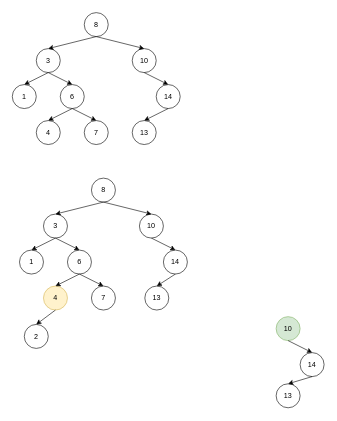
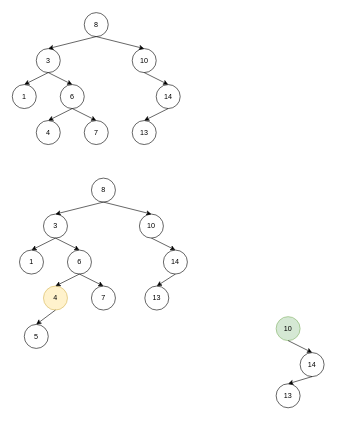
  <mxCell id="0" />
  <mxCell id="1" parent="0" />
  <mxCell id="2" value="8" style="ellipse;whiteSpace=wrap;html=1;aspect=fixed;" vertex="1" parent="1"><mxGeometry x="140" y="20" width="40" height="40" as="geometry" /></mxCell>
  <mxCell id="3" value="3" style="ellipse;whiteSpace=wrap;html=1;aspect=fixed;" vertex="1" parent="1"><mxGeometry x="60" y="80" width="40" height="40" as="geometry" /></mxCell>
  <mxCell id="4" value="10" style="ellipse;whiteSpace=wrap;html=1;aspect=fixed;" vertex="1" parent="1"><mxGeometry x="220" y="80" width="40" height="40" as="geometry" /></mxCell>
  <mxCell id="5" value="1" style="ellipse;whiteSpace=wrap;html=1;aspect=fixed;" vertex="1" parent="1"><mxGeometry x="20" y="140" width="40" height="40" as="geometry" /></mxCell>
  <mxCell id="6" value="6" style="ellipse;whiteSpace=wrap;html=1;aspect=fixed;" vertex="1" parent="1"><mxGeometry x="100" y="140" width="40" height="40" as="geometry" /></mxCell>
  <mxCell id="7" value="4" style="ellipse;whiteSpace=wrap;html=1;aspect=fixed;" vertex="1" parent="1"><mxGeometry x="60" y="200" width="40" height="40" as="geometry" /></mxCell>
  <mxCell id="8" value="14" style="ellipse;whiteSpace=wrap;html=1;aspect=fixed;" vertex="1" parent="1"><mxGeometry x="260" y="140" width="40" height="40" as="geometry" /></mxCell>
  <mxCell id="9" value="7" style="ellipse;whiteSpace=wrap;html=1;aspect=fixed;" vertex="1" parent="1"><mxGeometry x="140" y="200" width="40" height="40" as="geometry" /></mxCell>
  <mxCell id="10" value="13" style="ellipse;whiteSpace=wrap;html=1;aspect=fixed;" vertex="1" parent="1"><mxGeometry x="220" y="200" width="40" height="40" as="geometry" /></mxCell>
  <mxCell id="11" value="" style="endArrow=classic;html=1;rounded=0;exitX=0.5;exitY=1;exitDx=0;exitDy=0;entryX=0.5;entryY=0;entryDx=0;entryDy=0;" edge="1" parent="1" source="2" target="3"><mxGeometry width="50" height="50" relative="1" as="geometry"><mxPoint x="0" y="60" as="sourcePoint" /><mxPoint x="50" y="10" as="targetPoint" /></mxGeometry></mxCell>
  <mxCell id="12" value="" style="endArrow=classic;html=1;rounded=0;entryX=0.5;entryY=0;entryDx=0;entryDy=0;" edge="1" parent="1" target="4"><mxGeometry width="50" height="50" relative="1" as="geometry"><mxPoint x="160" y="60" as="sourcePoint" /><mxPoint x="90" y="90" as="targetPoint" /></mxGeometry></mxCell>
  <mxCell id="13" value="" style="endArrow=classic;html=1;rounded=0;exitX=0.5;exitY=1;exitDx=0;exitDy=0;entryX=0.5;entryY=0;entryDx=0;entryDy=0;" edge="1" parent="1" source="3" target="5"><mxGeometry width="50" height="50" relative="1" as="geometry"><mxPoint x="180" y="80" as="sourcePoint" /><mxPoint x="100" y="100" as="targetPoint" /></mxGeometry></mxCell>
  <mxCell id="14" value="" style="endArrow=classic;html=1;rounded=0;exitX=0.5;exitY=1;exitDx=0;exitDy=0;entryX=0.5;entryY=0;entryDx=0;entryDy=0;" edge="1" parent="1" source="3" target="6"><mxGeometry width="50" height="50" relative="1" as="geometry"><mxPoint x="190" y="90" as="sourcePoint" /><mxPoint x="110" y="110" as="targetPoint" /></mxGeometry></mxCell>
  <mxCell id="15" value="" style="endArrow=classic;html=1;rounded=0;exitX=0.5;exitY=1;exitDx=0;exitDy=0;entryX=0.5;entryY=0;entryDx=0;entryDy=0;" edge="1" parent="1" source="4" target="8"><mxGeometry width="50" height="50" relative="1" as="geometry"><mxPoint x="200" y="100" as="sourcePoint" /><mxPoint x="120" y="120" as="targetPoint" /></mxGeometry></mxCell>
  <mxCell id="16" value="" style="endArrow=classic;html=1;rounded=0;exitX=0.5;exitY=1;exitDx=0;exitDy=0;entryX=0.5;entryY=0;entryDx=0;entryDy=0;" edge="1" parent="1" source="6" target="7"><mxGeometry width="50" height="50" relative="1" as="geometry"><mxPoint x="210" y="110" as="sourcePoint" /><mxPoint x="130" y="130" as="targetPoint" /></mxGeometry></mxCell>
  <mxCell id="17" value="" style="endArrow=classic;html=1;rounded=0;exitX=0.5;exitY=1;exitDx=0;exitDy=0;entryX=0.5;entryY=0;entryDx=0;entryDy=0;" edge="1" parent="1" source="6" target="9"><mxGeometry width="50" height="50" relative="1" as="geometry"><mxPoint x="220" y="120" as="sourcePoint" /><mxPoint x="140" y="140" as="targetPoint" /></mxGeometry></mxCell>
  <mxCell id="18" value="" style="endArrow=classic;html=1;rounded=0;exitX=0.5;exitY=1;exitDx=0;exitDy=0;entryX=0.5;entryY=0;entryDx=0;entryDy=0;" edge="1" parent="1" source="8" target="10"><mxGeometry width="50" height="50" relative="1" as="geometry"><mxPoint x="230" y="130" as="sourcePoint" /><mxPoint x="150" y="150" as="targetPoint" /></mxGeometry></mxCell>
  <mxCell id="19" value="8" style="ellipse;whiteSpace=wrap;html=1;aspect=fixed;" vertex="1" parent="1"><mxGeometry x="152" y="296" width="40" height="40" as="geometry" /></mxCell>
  <mxCell id="20" value="3" style="ellipse;whiteSpace=wrap;html=1;aspect=fixed;" vertex="1" parent="1"><mxGeometry x="72" y="356" width="40" height="40" as="geometry" /></mxCell>
  <mxCell id="21" value="10" style="ellipse;whiteSpace=wrap;html=1;aspect=fixed;" vertex="1" parent="1"><mxGeometry x="232" y="356" width="40" height="40" as="geometry" /></mxCell>
  <mxCell id="22" value="1" style="ellipse;whiteSpace=wrap;html=1;aspect=fixed;" vertex="1" parent="1"><mxGeometry x="32" y="416" width="40" height="40" as="geometry" /></mxCell>
  <mxCell id="23" value="6" style="ellipse;whiteSpace=wrap;html=1;aspect=fixed;" vertex="1" parent="1"><mxGeometry x="112" y="416" width="40" height="40" as="geometry" /></mxCell>
  <mxCell id="24" value="4" style="ellipse;whiteSpace=wrap;html=1;aspect=fixed;fillColor=#fff2cc;strokeColor=#d6b656;" vertex="1" parent="1"><mxGeometry x="72" y="476" width="40" height="40" as="geometry" /></mxCell>
  <mxCell id="25" value="14" style="ellipse;whiteSpace=wrap;html=1;aspect=fixed;" vertex="1" parent="1"><mxGeometry x="272" y="416" width="40" height="40" as="geometry" /></mxCell>
  <mxCell id="26" value="7" style="ellipse;whiteSpace=wrap;html=1;aspect=fixed;" vertex="1" parent="1"><mxGeometry x="152" y="476" width="40" height="40" as="geometry" /></mxCell>
  <mxCell id="27" value="13" style="ellipse;whiteSpace=wrap;html=1;aspect=fixed;" vertex="1" parent="1"><mxGeometry x="241" y="476" width="40" height="40" as="geometry" /></mxCell>
  <mxCell id="28" value="" style="endArrow=classic;html=1;rounded=0;exitX=0.5;exitY=1;exitDx=0;exitDy=0;entryX=0.5;entryY=0;entryDx=0;entryDy=0;" edge="1" parent="1" source="19" target="20"><mxGeometry width="50" height="50" relative="1" as="geometry"><mxPoint x="12" y="336" as="sourcePoint" /><mxPoint x="62" y="286" as="targetPoint" /></mxGeometry></mxCell>
  <mxCell id="29" value="" style="endArrow=classic;html=1;rounded=0;entryX=0.5;entryY=0;entryDx=0;entryDy=0;" edge="1" parent="1" target="21"><mxGeometry width="50" height="50" relative="1" as="geometry"><mxPoint x="172" y="336" as="sourcePoint" /><mxPoint x="102" y="366" as="targetPoint" /></mxGeometry></mxCell>
  <mxCell id="30" value="" style="endArrow=classic;html=1;rounded=0;exitX=0.5;exitY=1;exitDx=0;exitDy=0;entryX=0.5;entryY=0;entryDx=0;entryDy=0;" edge="1" parent="1" source="20" target="22"><mxGeometry width="50" height="50" relative="1" as="geometry"><mxPoint x="192" y="356" as="sourcePoint" /><mxPoint x="112" y="376" as="targetPoint" /></mxGeometry></mxCell>
  <mxCell id="31" value="" style="endArrow=classic;html=1;rounded=0;exitX=0.5;exitY=1;exitDx=0;exitDy=0;entryX=0.5;entryY=0;entryDx=0;entryDy=0;" edge="1" parent="1" source="20" target="23"><mxGeometry width="50" height="50" relative="1" as="geometry"><mxPoint x="202" y="366" as="sourcePoint" /><mxPoint x="122" y="386" as="targetPoint" /></mxGeometry></mxCell>
  <mxCell id="32" value="" style="endArrow=classic;html=1;rounded=0;exitX=0.5;exitY=1;exitDx=0;exitDy=0;entryX=0.5;entryY=0;entryDx=0;entryDy=0;" edge="1" parent="1" source="21" target="25"><mxGeometry width="50" height="50" relative="1" as="geometry"><mxPoint x="212" y="376" as="sourcePoint" /><mxPoint x="132" y="396" as="targetPoint" /></mxGeometry></mxCell>
  <mxCell id="33" value="" style="endArrow=classic;html=1;rounded=0;exitX=0.5;exitY=1;exitDx=0;exitDy=0;entryX=0.5;entryY=0;entryDx=0;entryDy=0;" edge="1" parent="1" source="23" target="24"><mxGeometry width="50" height="50" relative="1" as="geometry"><mxPoint x="222" y="386" as="sourcePoint" /><mxPoint x="142" y="406" as="targetPoint" /></mxGeometry></mxCell>
  <mxCell id="34" value="" style="endArrow=classic;html=1;rounded=0;exitX=0.5;exitY=1;exitDx=0;exitDy=0;entryX=0.5;entryY=0;entryDx=0;entryDy=0;" edge="1" parent="1" source="23" target="26"><mxGeometry width="50" height="50" relative="1" as="geometry"><mxPoint x="232" y="396" as="sourcePoint" /><mxPoint x="152" y="416" as="targetPoint" /></mxGeometry></mxCell>
  <mxCell id="35" value="" style="endArrow=classic;html=1;rounded=0;exitX=0.5;exitY=1;exitDx=0;exitDy=0;entryX=0.5;entryY=0;entryDx=0;entryDy=0;" edge="1" parent="1" source="25" target="27"><mxGeometry width="50" height="50" relative="1" as="geometry"><mxPoint x="242" y="406" as="sourcePoint" /><mxPoint x="162" y="426" as="targetPoint" /></mxGeometry></mxCell>
  <mxCell id="36" value="10" style="ellipse;whiteSpace=wrap;html=1;aspect=fixed;fillColor=#d5e8d4;strokeColor=#82b366;" vertex="1" parent="1"><mxGeometry x="460" y="527" width="40" height="40" as="geometry" /></mxCell>
  <mxCell id="37" value="14" style="ellipse;whiteSpace=wrap;html=1;aspect=fixed;" vertex="1" parent="1"><mxGeometry x="500" y="587" width="40" height="40" as="geometry" /></mxCell>
  <mxCell id="38" value="13" style="ellipse;whiteSpace=wrap;html=1;aspect=fixed;" vertex="1" parent="1"><mxGeometry x="460" y="639" width="40" height="40" as="geometry" /></mxCell>
  <mxCell id="39" value="" style="endArrow=classic;html=1;rounded=0;exitX=0.5;exitY=1;exitDx=0;exitDy=0;entryX=0.5;entryY=0;entryDx=0;entryDy=0;" edge="1" parent="1" source="36" target="37"><mxGeometry width="50" height="50" relative="1" as="geometry"><mxPoint x="440" y="547" as="sourcePoint" /><mxPoint x="360" y="567" as="targetPoint" /></mxGeometry></mxCell>
  <mxCell id="40" value="" style="endArrow=classic;html=1;rounded=0;exitX=0.5;exitY=1;exitDx=0;exitDy=0;entryX=0.5;entryY=0;entryDx=0;entryDy=0;" edge="1" parent="1" source="37" target="38"><mxGeometry width="50" height="50" relative="1" as="geometry"><mxPoint x="470" y="577" as="sourcePoint" /><mxPoint x="390" y="597" as="targetPoint" /></mxGeometry></mxCell>
- <mxCell id="41" value="2" style="ellipse;whiteSpace=wrap;html=1;aspect=fixed;" vertex="1" parent="1"><mxGeometry x="40" y="540" width="40" height="40" as="geometry" /></mxCell>
+ <mxCell id="41" value="5" style="ellipse;whiteSpace=wrap;html=1;aspect=fixed;" vertex="1" parent="1"><mxGeometry x="40" y="540" width="40" height="40" as="geometry" /></mxCell>
  <mxCell id="42" value="" style="endArrow=classic;html=1;rounded=0;exitX=0.5;exitY=1;exitDx=0;exitDy=0;entryX=0.5;entryY=0;entryDx=0;entryDy=0;" edge="1" parent="1" source="24" target="41"><mxGeometry width="50" height="50" relative="1" as="geometry"><mxPoint x="142" y="466" as="sourcePoint" /><mxPoint x="102" y="486" as="targetPoint" /></mxGeometry></mxCell>
